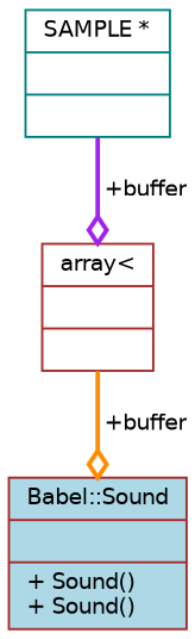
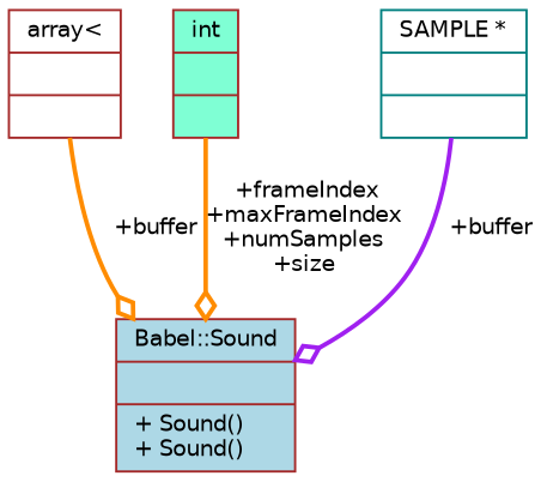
  digraph {
    node [color=brown fillcolor=white fontname=Helvetica fontsize=10 shape=record style=filled]
    edge [arrowhead=odiamond color=darkorange fontname=Helvetica fontsize=10 labelfontname=Helvetica labelfontsize=10 style=bold]
    n1 [fillcolor=lightblue fontcolor=black height=0.2 label="{Babel::Sound\n||+ Sound()\l+ Sound()\l}" width=0.4]
    n2 [height=0.2 label="{array\<\n||}" width=0.4]
+   n3 [fillcolor=aquamarine height=0.2 label="{int\n||}" width=0.4]
    n4 [color=teal height=0.2 label="{SAMPLE *\n||}" width=0.4]
    n2 -> n1 [label=" +buffer"]
-   n4 -> n2 [color=purple label=" +buffer"]
+   n3 -> n1 [label=" +frameIndex\n+maxFrameIndex\n+numSamples\n+size"]
+   n4 -> n1 [color=purple label=" +buffer"]
  }
